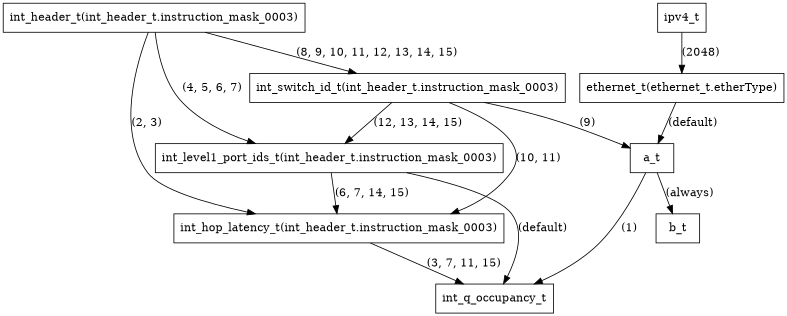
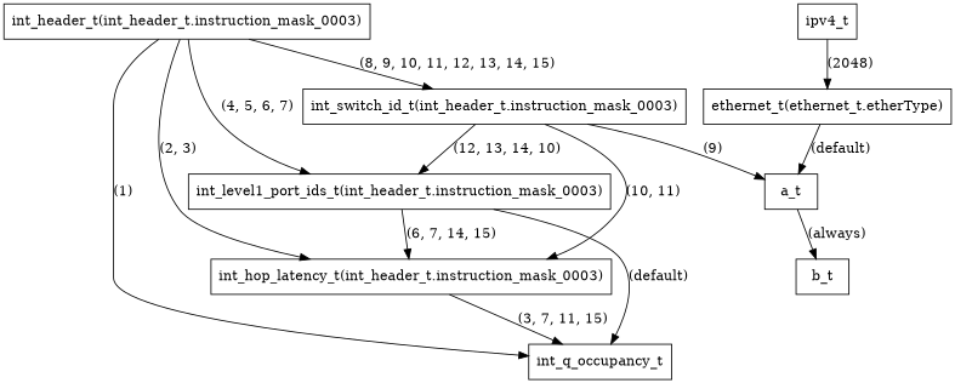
  digraph {
    node [shape=rectangle]
    edge [shape=rectangle]
    n1 [label="int_header_t(int_header_t.instruction_mask_0003)"]
    n2 [label=int_q_occupancy_t]
    n3 [label="int_hop_latency_t(int_header_t.instruction_mask_0003)"]
    n4 [label="int_level1_port_ids_t(int_header_t.instruction_mask_0003)"]
    n5 [label="int_switch_id_t(int_header_t.instruction_mask_0003)"]
    n6 [label=a_t]
    n7 [label=b_t]
    n8 [label="ethernet_t(ethernet_t.etherType)"]
    n9 [label=ipv4_t]
-   n6 -> n2 [label="(1)"]
+   n1 -> n2 [label="(1)"]
    n1 -> n3 [label="(2, 3)"]
    n1 -> n4 [label="(4, 5, 6, 7)"]
    n1 -> n5 [label="(8, 9, 10, 11, 12, 13, 14, 15)"]
    n3 -> n2 [label="(3, 7, 11, 15)"]
    n4 -> n2 [label="(default)"]
    n4 -> n3 [label="(6, 7, 14, 15)"]
    n5 -> n3 [label="(10, 11)"]
-   n5 -> n4 [label="(12, 13, 14, 15)"]
+   n5 -> n4 [label="(12, 13, 14, 10)"]
    n5 -> n6 [label="(9)"]
    n6 -> n7 [label="(always)"]
    n8 -> n6 [label="(default)"]
    n9 -> n8 [label="(2048)"]
  }
